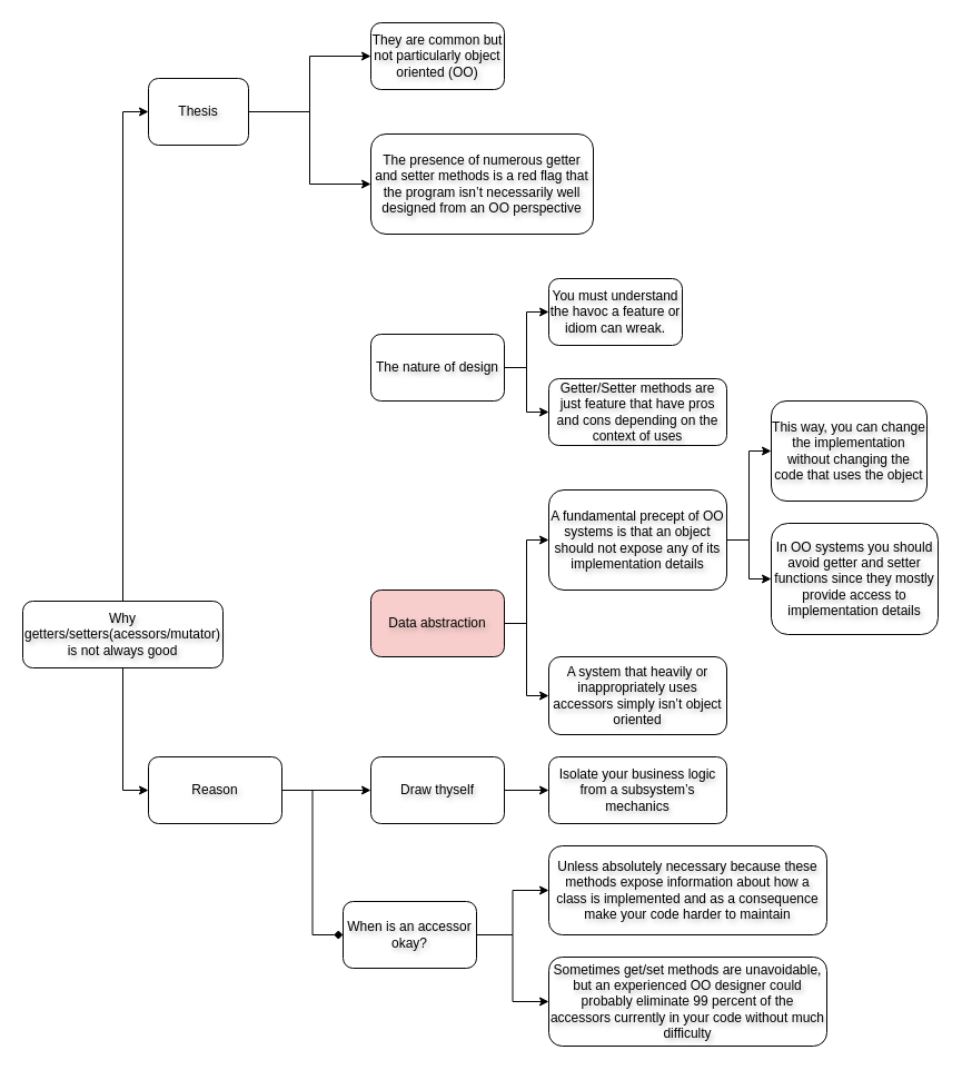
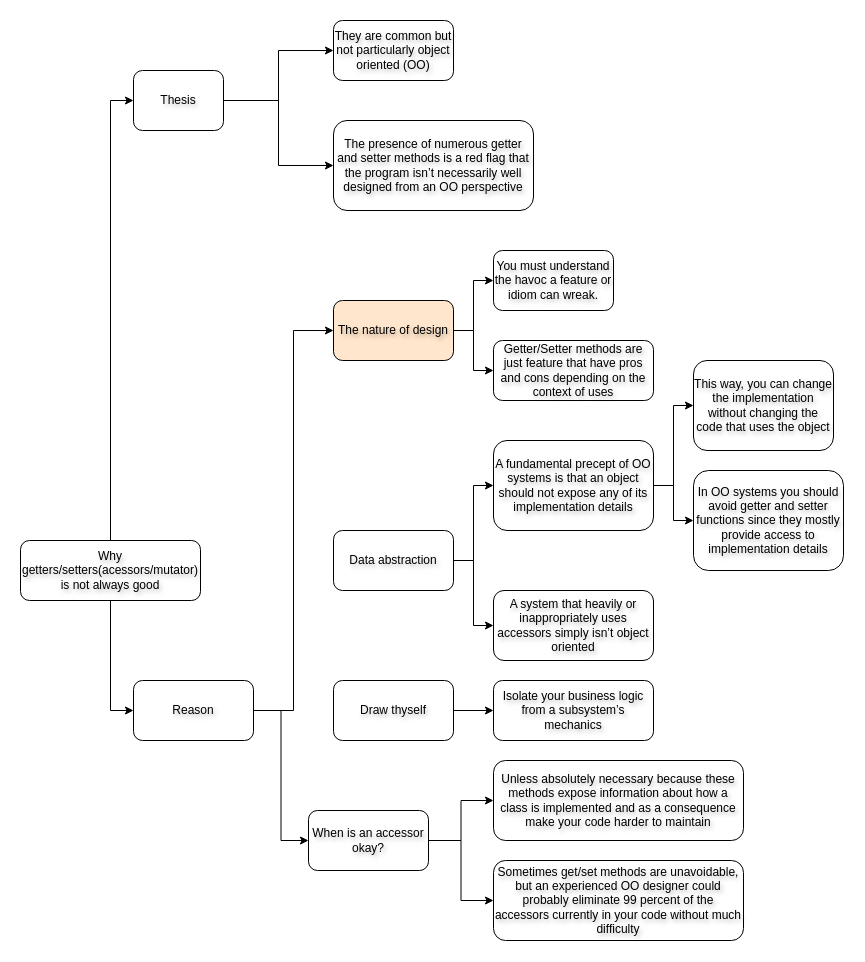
  <mxCell id="0" />
  <mxCell id="1" parent="0" />
  <mxCell id="2" value="" style="edgeStyle=orthogonalEdgeStyle;rounded=0;orthogonalLoop=1;jettySize=auto;html=1;exitX=0.5;exitY=0;exitDx=0;exitDy=0;entryX=0;entryY=0.5;entryDx=0;entryDy=0;shadow=0;textShadow=1;" parent="1" source="4" target="7" edge="1"><mxGeometry relative="1" as="geometry" /></mxCell>
  <mxCell id="3" value="" style="edgeStyle=orthogonalEdgeStyle;rounded=0;orthogonalLoop=1;jettySize=auto;html=1;exitX=0.5;exitY=1;exitDx=0;exitDy=0;entryX=0;entryY=0.5;entryDx=0;entryDy=0;shadow=0;textShadow=1;" parent="1" source="4" target="12" edge="1"><mxGeometry relative="1" as="geometry" /></mxCell>
  <mxCell id="4" value="Why getters/setters(acessors/mutator) is not always good" style="rounded=1;whiteSpace=wrap;html=1;shadow=0;textShadow=1;" parent="1" vertex="1"><mxGeometry x="20" y="540" width="180" height="60" as="geometry" /></mxCell>
  <mxCell id="5" value="" style="edgeStyle=orthogonalEdgeStyle;rounded=0;orthogonalLoop=1;jettySize=auto;html=1;exitX=1;exitY=0.5;exitDx=0;exitDy=0;entryX=0;entryY=0.5;entryDx=0;entryDy=0;shadow=0;textShadow=1;" parent="1" source="7" target="8" edge="1"><mxGeometry relative="1" as="geometry" /></mxCell>
  <mxCell id="6" value="" style="edgeStyle=orthogonalEdgeStyle;rounded=0;orthogonalLoop=1;jettySize=auto;html=1;exitX=1;exitY=0.5;exitDx=0;exitDy=0;entryX=0;entryY=0.5;entryDx=0;entryDy=0;shadow=0;textShadow=1;" parent="1" source="7" target="9" edge="1"><mxGeometry relative="1" as="geometry" /></mxCell>
  <mxCell id="7" value="Thesis" style="rounded=1;whiteSpace=wrap;html=1;shadow=0;textShadow=1;" parent="1" vertex="1"><mxGeometry x="133" y="70" width="90" height="60" as="geometry" /></mxCell>
  <mxCell id="8" value="They are common but not particularly object oriented (OO)" style="rounded=1;whiteSpace=wrap;html=1;shadow=0;textShadow=1;" parent="1" vertex="1"><mxGeometry x="333" y="20" width="120" height="60" as="geometry" /></mxCell>
  <mxCell id="9" value="The presence of numerous getter and setter methods is a red flag that the program isn’t necessarily well designed from an OO perspective" style="rounded=1;whiteSpace=wrap;html=1;shadow=0;textShadow=1;" parent="1" vertex="1"><mxGeometry x="333" y="120" width="200" height="90" as="geometry" /></mxCell>
- <mxCell id="10" value="" style="edgeStyle=orthogonalEdgeStyle;rounded=0;orthogonalLoop=1;jettySize=auto;html=1;exitX=1;exitY=0.5;exitDx=0;exitDy=0;shadow=0;textShadow=1;" parent="1" source="12" target="28" edge="1"><mxGeometry relative="1" as="geometry" /></mxCell>
- <mxCell id="11" value="" style="edgeStyle=orthogonalEdgeStyle;rounded=0;orthogonalLoop=1;jettySize=auto;html=1;exitX=1;exitY=0.5;exitDx=0;exitDy=0;entryX=0;entryY=0.5;entryDx=0;entryDy=0;shadow=0;textShadow=1;endArrow=diamond;" parent="1" source="12" target="32" edge="1"><mxGeometry relative="1" as="geometry" /></mxCell>
+ <mxCell id="10" value="" style="edgeStyle=orthogonalEdgeStyle;rounded=0;orthogonalLoop=1;jettySize=auto;html=1;exitX=1;exitY=0.5;exitDx=0;exitDy=0;entryX=0;entryY=0.5;entryDx=0;entryDy=0;shadow=0;textShadow=1;" parent="1" source="12" target="15" edge="1"><mxGeometry relative="1" as="geometry" /></mxCell>
+ <mxCell id="11" value="" style="edgeStyle=orthogonalEdgeStyle;rounded=0;orthogonalLoop=1;jettySize=auto;html=1;exitX=1;exitY=0.5;exitDx=0;exitDy=0;entryX=0;entryY=0.5;entryDx=0;entryDy=0;shadow=0;textShadow=1;" parent="1" source="12" target="32" edge="1"><mxGeometry relative="1" as="geometry" /></mxCell>
  <mxCell id="12" value="Reason" style="rounded=1;whiteSpace=wrap;html=1;shadow=0;textShadow=1;" parent="1" vertex="1"><mxGeometry x="133" y="680" width="120" height="60" as="geometry" /></mxCell>
  <mxCell id="13" value="" style="edgeStyle=orthogonalEdgeStyle;rounded=0;orthogonalLoop=1;jettySize=auto;html=1;exitX=1;exitY=0.5;exitDx=0;exitDy=0;entryX=0;entryY=0.5;entryDx=0;entryDy=0;shadow=0;textShadow=1;" parent="1" source="15" target="16" edge="1"><mxGeometry relative="1" as="geometry" /></mxCell>
  <mxCell id="14" value="" style="edgeStyle=orthogonalEdgeStyle;rounded=0;orthogonalLoop=1;jettySize=auto;html=1;exitX=1;exitY=0.5;exitDx=0;exitDy=0;entryX=0;entryY=0.5;entryDx=0;entryDy=0;shadow=0;textShadow=1;" parent="1" source="15" target="17" edge="1"><mxGeometry relative="1" as="geometry" /></mxCell>
- <mxCell id="15" value="The nature of design" style="rounded=1;whiteSpace=wrap;html=1;shadow=0;textShadow=1;" parent="1" vertex="1"><mxGeometry x="333" y="300" width="120" height="60" as="geometry" /></mxCell>
+ <mxCell id="15" value="The nature of design" style="rounded=1;whiteSpace=wrap;html=1;shadow=0;textShadow=1;fillColor=#ffe6cc;" parent="1" vertex="1"><mxGeometry x="333" y="300" width="120" height="60" as="geometry" /></mxCell>
  <mxCell id="16" value="You must understand the havoc a feature or idiom can wreak." style="rounded=1;whiteSpace=wrap;html=1;shadow=0;textShadow=1;" parent="1" vertex="1"><mxGeometry x="493" y="250" width="120" height="60" as="geometry" /></mxCell>
  <mxCell id="17" value="Getter/Setter methods are just feature that have pros and cons depending on the context of uses" style="rounded=1;whiteSpace=wrap;html=1;shadow=0;textShadow=1;" parent="1" vertex="1"><mxGeometry x="493" y="340" width="160" height="60" as="geometry" /></mxCell>
  <mxCell id="18" value="" style="edgeStyle=orthogonalEdgeStyle;rounded=0;orthogonalLoop=1;jettySize=auto;html=1;exitX=1;exitY=0.5;exitDx=0;exitDy=0;entryX=0;entryY=0.5;entryDx=0;entryDy=0;shadow=0;textShadow=1;" parent="1" source="20" target="23" edge="1"><mxGeometry relative="1" as="geometry" /></mxCell>
  <mxCell id="19" value="" style="edgeStyle=orthogonalEdgeStyle;rounded=0;orthogonalLoop=1;jettySize=auto;html=1;exitX=1;exitY=0.5;exitDx=0;exitDy=0;entryX=0;entryY=0.5;entryDx=0;entryDy=0;shadow=0;textShadow=1;" parent="1" source="20" target="26" edge="1"><mxGeometry relative="1" as="geometry" /></mxCell>
- <mxCell id="20" value="Data abstraction" style="rounded=1;whiteSpace=wrap;html=1;shadow=0;textShadow=1;fillColor=#f8cecc;" parent="1" vertex="1"><mxGeometry x="333" y="530" width="120" height="60" as="geometry" /></mxCell>
+ <mxCell id="20" value="Data abstraction" style="rounded=1;whiteSpace=wrap;html=1;shadow=0;textShadow=1;" parent="1" vertex="1"><mxGeometry x="333" y="530" width="120" height="60" as="geometry" /></mxCell>
  <mxCell id="21" value="" style="edgeStyle=orthogonalEdgeStyle;rounded=0;orthogonalLoop=1;jettySize=auto;html=1;exitX=1;exitY=0.5;exitDx=0;exitDy=0;entryX=0;entryY=0.5;entryDx=0;entryDy=0;shadow=0;textShadow=1;" parent="1" source="23" target="24" edge="1"><mxGeometry relative="1" as="geometry" /></mxCell>
  <mxCell id="22" value="" style="edgeStyle=orthogonalEdgeStyle;rounded=0;orthogonalLoop=1;jettySize=auto;html=1;exitX=1;exitY=0.5;exitDx=0;exitDy=0;entryX=0;entryY=0.5;entryDx=0;entryDy=0;shadow=0;textShadow=1;" parent="1" source="23" target="25" edge="1"><mxGeometry relative="1" as="geometry" /></mxCell>
  <mxCell id="23" value="A fundamental precept of OO systems is that an object should not expose any of its implementation details" style="rounded=1;whiteSpace=wrap;html=1;shadow=0;textShadow=1;" parent="1" vertex="1"><mxGeometry x="493" y="440" width="160" height="90" as="geometry" /></mxCell>
  <mxCell id="24" value="This way, you can change the implementation without changing the code that uses the object" style="rounded=1;whiteSpace=wrap;html=1;shadow=0;textShadow=1;" parent="1" vertex="1"><mxGeometry x="693" y="360" width="140" height="90" as="geometry" /></mxCell>
  <mxCell id="25" value="In OO systems you should avoid getter and setter functions since they mostly provide access to implementation details" style="rounded=1;whiteSpace=wrap;html=1;shadow=0;textShadow=1;" parent="1" vertex="1"><mxGeometry x="693" y="470" width="150" height="100" as="geometry" /></mxCell>
  <mxCell id="26" value="A system that heavily or inappropriately uses accessors simply isn’t object oriented" style="rounded=1;whiteSpace=wrap;html=1;shadow=0;textShadow=1;" parent="1" vertex="1"><mxGeometry x="493" y="590" width="160" height="70" as="geometry" /></mxCell>
  <mxCell id="27" value="" style="edgeStyle=orthogonalEdgeStyle;rounded=0;orthogonalLoop=1;jettySize=auto;html=1;exitX=1;exitY=0.5;exitDx=0;exitDy=0;entryX=0;entryY=0.5;entryDx=0;entryDy=0;shadow=0;textShadow=1;" parent="1" source="28" target="29" edge="1"><mxGeometry relative="1" as="geometry" /></mxCell>
  <mxCell id="28" value="Draw thyself" style="rounded=1;whiteSpace=wrap;html=1;shadow=0;textShadow=1;" parent="1" vertex="1"><mxGeometry x="333" y="680" width="120" height="60" as="geometry" /></mxCell>
  <mxCell id="29" value="Isolate your business logic from a subsystem’s mechanics" style="rounded=1;whiteSpace=wrap;html=1;shadow=0;textShadow=1;" parent="1" vertex="1"><mxGeometry x="493" y="680" width="160" height="60" as="geometry" /></mxCell>
  <mxCell id="30" value="" style="edgeStyle=orthogonalEdgeStyle;rounded=0;orthogonalLoop=1;jettySize=auto;html=1;exitX=1;exitY=0.5;exitDx=0;exitDy=0;entryX=0;entryY=0.5;entryDx=0;entryDy=0;shadow=0;textShadow=1;" parent="1" source="32" target="33" edge="1"><mxGeometry relative="1" as="geometry" /></mxCell>
  <mxCell id="31" value="" style="edgeStyle=orthogonalEdgeStyle;rounded=0;orthogonalLoop=1;jettySize=auto;html=1;exitX=1;exitY=0.5;exitDx=0;exitDy=0;entryX=0;entryY=0.5;entryDx=0;entryDy=0;shadow=0;textShadow=1;" parent="1" source="32" target="34" edge="1"><mxGeometry relative="1" as="geometry" /></mxCell>
  <mxCell id="32" value="When is an accessor okay?" style="rounded=1;whiteSpace=wrap;html=1;shadow=0;textShadow=1;" parent="1" vertex="1"><mxGeometry x="308" y="810" width="120" height="60" as="geometry" /></mxCell>
  <mxCell id="33" value="Unless absolutely necessary because these methods expose information about how a class is implemented and as a consequence make your code harder to maintain" style="rounded=1;whiteSpace=wrap;html=1;shadow=0;textShadow=1;" parent="1" vertex="1"><mxGeometry x="493" y="760" width="250" height="80" as="geometry" /></mxCell>
  <mxCell id="34" value="Sometimes get/set methods are unavoidable, but an experienced OO designer could probably eliminate 99 percent of the accessors currently in your code without much difficulty" style="rounded=1;whiteSpace=wrap;html=1;shadow=0;textShadow=1;" parent="1" vertex="1"><mxGeometry x="493" y="860" width="250" height="80" as="geometry" /></mxCell>
